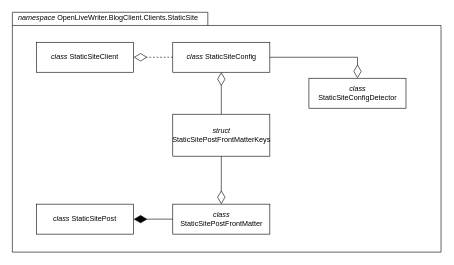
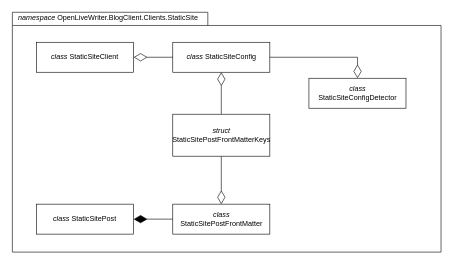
  <mxCell id="0" />
  <mxCell id="1" parent="0" />
  <mxCell id="2" value="" style="group" vertex="1" connectable="0" parent="1"><mxGeometry x="20" y="20" width="715" height="400" as="geometry" /></mxCell>
  <mxCell id="3" value="" style="shape=folder;fontStyle=1;spacingTop=10;tabWidth=326;tabHeight=22;tabPosition=left;html=1;" vertex="1" parent="2"><mxGeometry width="715" height="400" as="geometry" /></mxCell>
  <mxCell id="4" value="&lt;i&gt;class &lt;/i&gt;StaticSiteClient" style="html=1;whiteSpace=wrap;" vertex="1" parent="2"><mxGeometry x="40.472" y="50" width="161.887" height="50" as="geometry" /></mxCell>
  <mxCell id="5" value="&lt;i&gt;class &lt;/i&gt;StaticSiteConfig" style="html=1;whiteSpace=wrap;" vertex="1" parent="2"><mxGeometry x="267.563" y="50" width="161.887" height="50" as="geometry" /></mxCell>
- <mxCell id="6" style="edgeStyle=orthogonalEdgeStyle;rounded=0;orthogonalLoop=1;jettySize=auto;html=1;endArrow=diamondThin;endFill=0;endSize=20;dashed=1;" edge="1" parent="2" source="5" target="4"><mxGeometry relative="1" as="geometry" /></mxCell>
+ <mxCell id="6" style="edgeStyle=orthogonalEdgeStyle;rounded=0;orthogonalLoop=1;jettySize=auto;html=1;endArrow=diamondThin;endFill=0;endSize=20;" edge="1" parent="2" source="5" target="4"><mxGeometry relative="1" as="geometry" /></mxCell>
  <mxCell id="7" value="&lt;i&gt;class &lt;/i&gt;StaticSiteConfigDetector" style="html=1;whiteSpace=wrap;" vertex="1" parent="2"><mxGeometry x="494.654" y="110" width="161.887" height="50" as="geometry" /></mxCell>
  <mxCell id="8" style="edgeStyle=orthogonalEdgeStyle;rounded=0;orthogonalLoop=1;jettySize=auto;html=1;endArrow=diamondThin;endFill=0;endSize=20;" edge="1" parent="2" source="5" target="7"><mxGeometry relative="1" as="geometry" /></mxCell>
  <mxCell id="9" value="&lt;i&gt;class &lt;/i&gt;StaticSitePost" style="html=1;whiteSpace=wrap;" vertex="1" parent="2"><mxGeometry x="40.472" y="320" width="161.887" height="50" as="geometry" /></mxCell>
  <mxCell id="10" style="edgeStyle=orthogonalEdgeStyle;rounded=0;orthogonalLoop=1;jettySize=auto;html=1;endArrow=diamondThin;endFill=1;endSize=20;" edge="1" parent="2" source="11" target="9"><mxGeometry relative="1" as="geometry" /></mxCell>
  <mxCell id="11" value="&lt;i&gt;class &lt;/i&gt;StaticSitePostFrontMatter" style="html=1;whiteSpace=wrap;" vertex="1" parent="2"><mxGeometry x="267.563" y="320" width="161.887" height="50" as="geometry" /></mxCell>
  <mxCell id="12" style="edgeStyle=orthogonalEdgeStyle;rounded=0;orthogonalLoop=1;jettySize=auto;html=1;endArrow=diamondThin;endFill=0;endSize=20;" edge="1" parent="2" source="14" target="5"><mxGeometry relative="1" as="geometry" /></mxCell>
  <mxCell id="13" style="edgeStyle=orthogonalEdgeStyle;rounded=0;orthogonalLoop=1;jettySize=auto;html=1;endArrow=diamondThin;endFill=0;endSize=20;" edge="1" parent="2" source="14" target="11"><mxGeometry relative="1" as="geometry" /></mxCell>
  <mxCell id="14" value="&lt;i&gt;struct &lt;/i&gt;StaticSitePostFrontMatterKeys" style="html=1;whiteSpace=wrap;" vertex="1" parent="2"><mxGeometry x="267.563" y="170" width="161.887" height="70" as="geometry" /></mxCell>
  <mxCell id="15" value="&lt;i&gt;namespace &lt;/i&gt;OpenLiveWriter.BlogClient.Clients.StaticSite" style="text;html=1;strokeColor=none;fillColor=none;align=center;verticalAlign=middle;whiteSpace=wrap;rounded=0;" vertex="1" parent="2"><mxGeometry width="320" height="20" as="geometry" /></mxCell>
